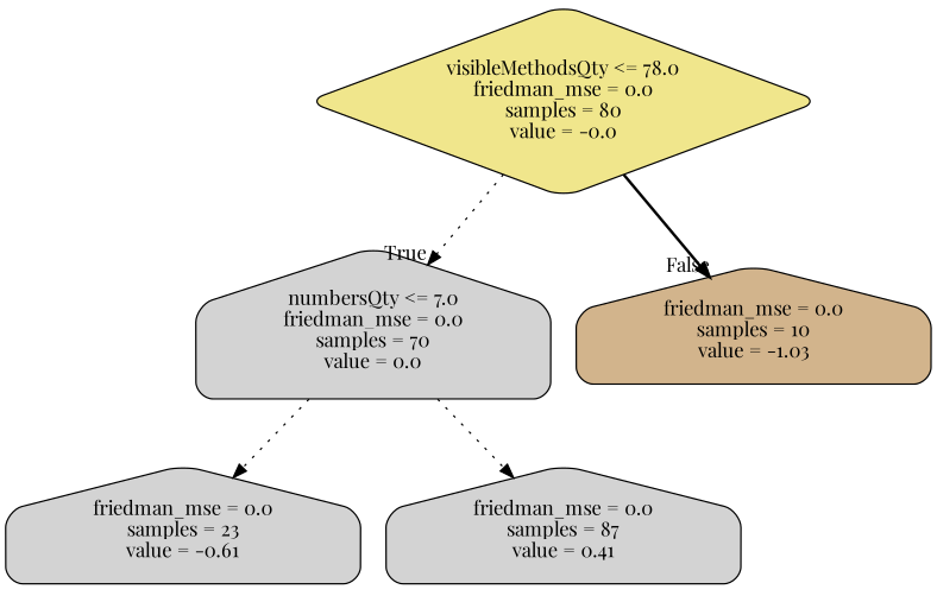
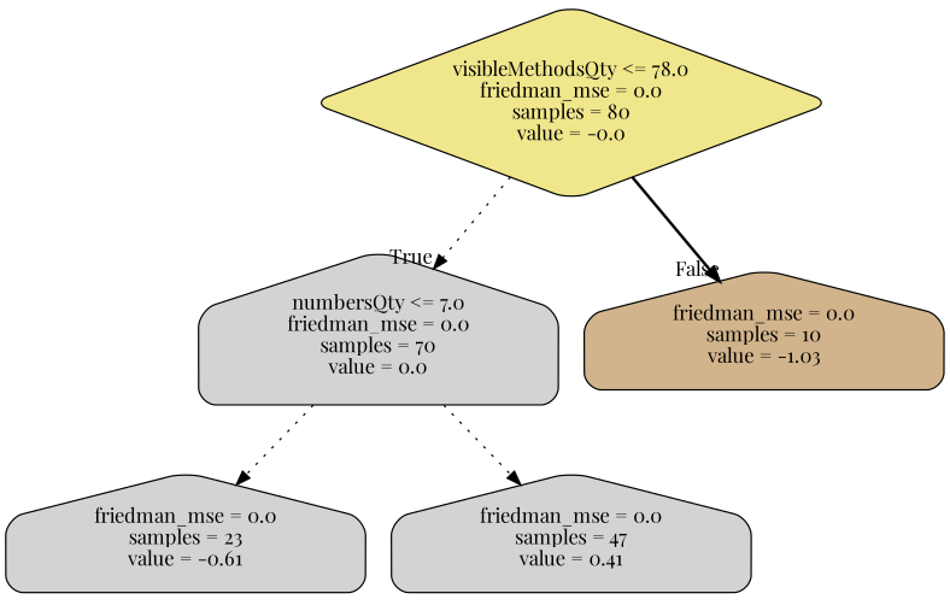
  digraph {
    fontname="Playfair Display"
    node [color=black fillcolor=lightgrey fontname="Playfair Display" shape=house style="filled, rounded"]
    edge [fontname="Playfair Display" style=dotted]
    n1 [fillcolor=khaki label="visibleMethodsQty <= 78.0\nfriedman_mse = 0.0\nsamples = 80\nvalue = -0.0" shape=diamond]
    n2 [label="numbersQty <= 7.0\nfriedman_mse = 0.0\nsamples = 70\nvalue = 0.0"]
    n3 [fillcolor=tan label="friedman_mse = 0.0\nsamples = 10\nvalue = -1.03"]
    n4 [label="friedman_mse = 0.0\nsamples = 23\nvalue = -0.61"]
-   n5 [label="friedman_mse = 0.0\nsamples = 87\nvalue = 0.41"]
+   n5 [label="friedman_mse = 0.0\nsamples = 47\nvalue = 0.41"]
    n1 -> n2 [headlabel=True labelangle=45 labeldistance=2.5]
    n1 -> n3 [headlabel=False labelangle=-45 labeldistance=2.5 style=bold]
    n2 -> n4
    n2 -> n5
  }
